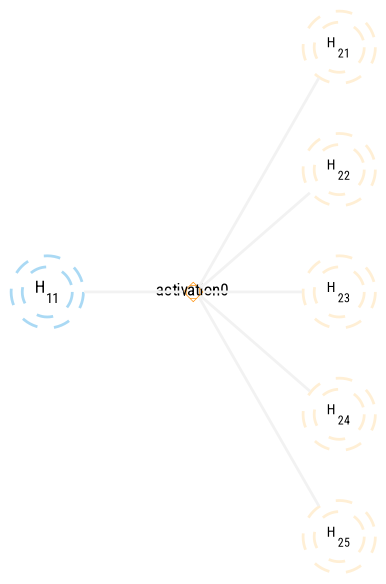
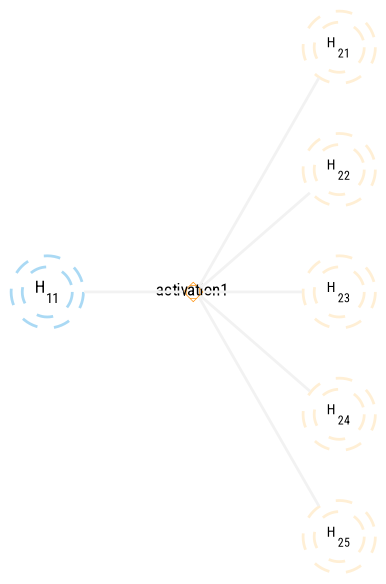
  digraph {
    rankdir=LR
    node [color=papayawhip fixedsize=True fontname="Roboto Condensed" fontsize=5 penwidth=1 shape=doublecircle style=dashed]
    edge [arrowhead=none color=gray95 minlen=1 penwidth=1 weight=10]
    n1 [color="#56B4E980" fontsize=6 label=<H<sub>11</sub>> width=.25]
-   activation1 [color=darkorange fillcolor=white fontsize=6 height=.1 penwidth=.25 shape=Mdiamond width=.1 label=activation0 style=""]
+   activation1 [color=darkorange fillcolor=white fontsize=6 height=.1 penwidth=.25 shape=Mdiamond width=.1 style=""]
    n3 [label=<H<sub>21</sub>> width=.25]
    n4 [label=<H<sub>22</sub>> width=.25]
    n5 [label=<H<sub>23</sub>> width=.25]
    n6 [label=<H<sub>24</sub>> width=.25]
    n7 [label=<H<sub>25</sub>> width=.25]
    n1 -> activation1
    activation1 -> n3
    activation1 -> n4
    activation1 -> n5
    activation1 -> n6
    activation1 -> n7
  }
